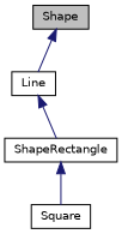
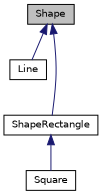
  digraph {
    node [color=black fillcolor=white fontname=Helvetica fontsize=10 shape=record style=filled]
    edge [color=midnightblue dir=back fontname=Helvetica fontsize=10 labelfontname=Helvetica labelfontsize=10 style=solid]
    n1 [fillcolor=grey75 fontcolor=black height=0.2 label=Shape width=0.4]
    n2 [height=0.2 label=Line width=0.4]
    n3 [height=0.2 label=ShapeRectangle width=0.4]
    n4 [height=0.2 label=Square width=0.4]
    n1 -> n2
-   n2 -> n3
+   n1 -> n3
    n3 -> n4
  }
